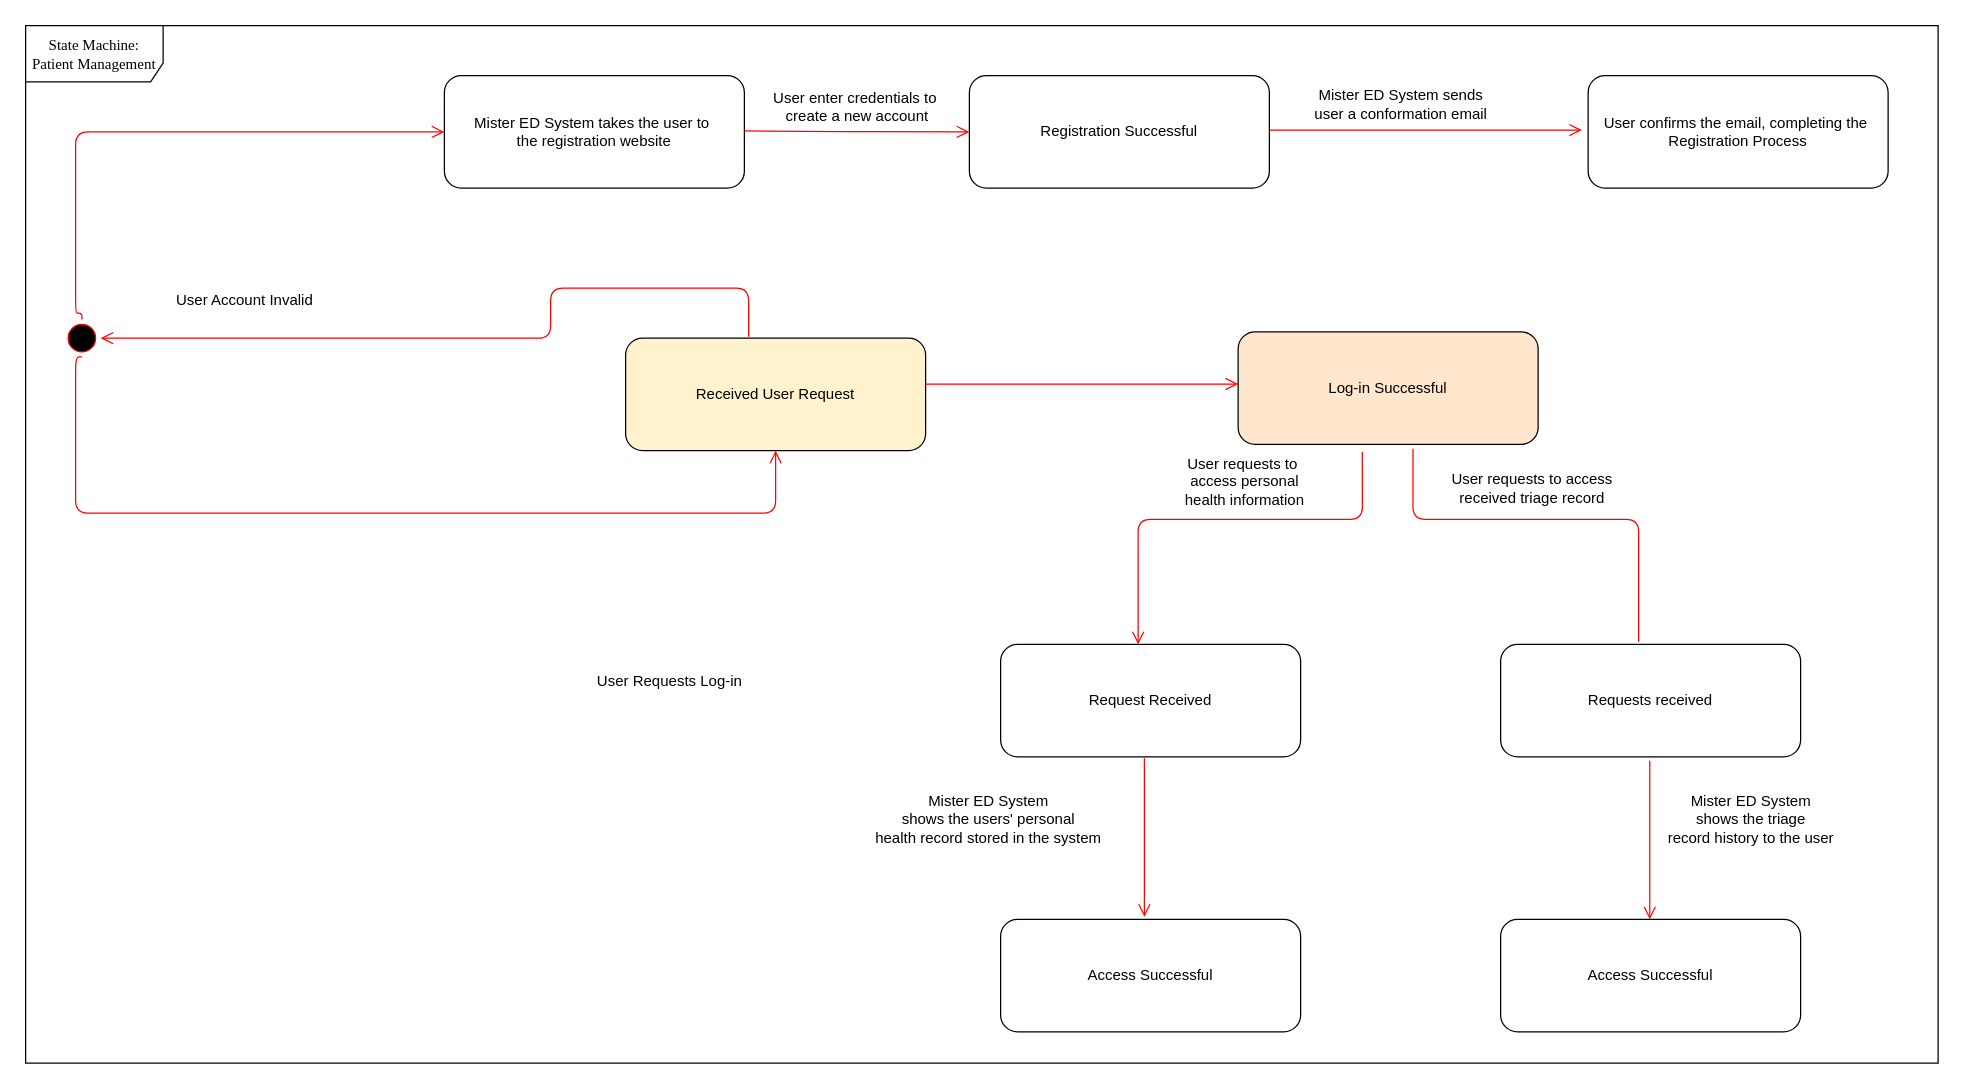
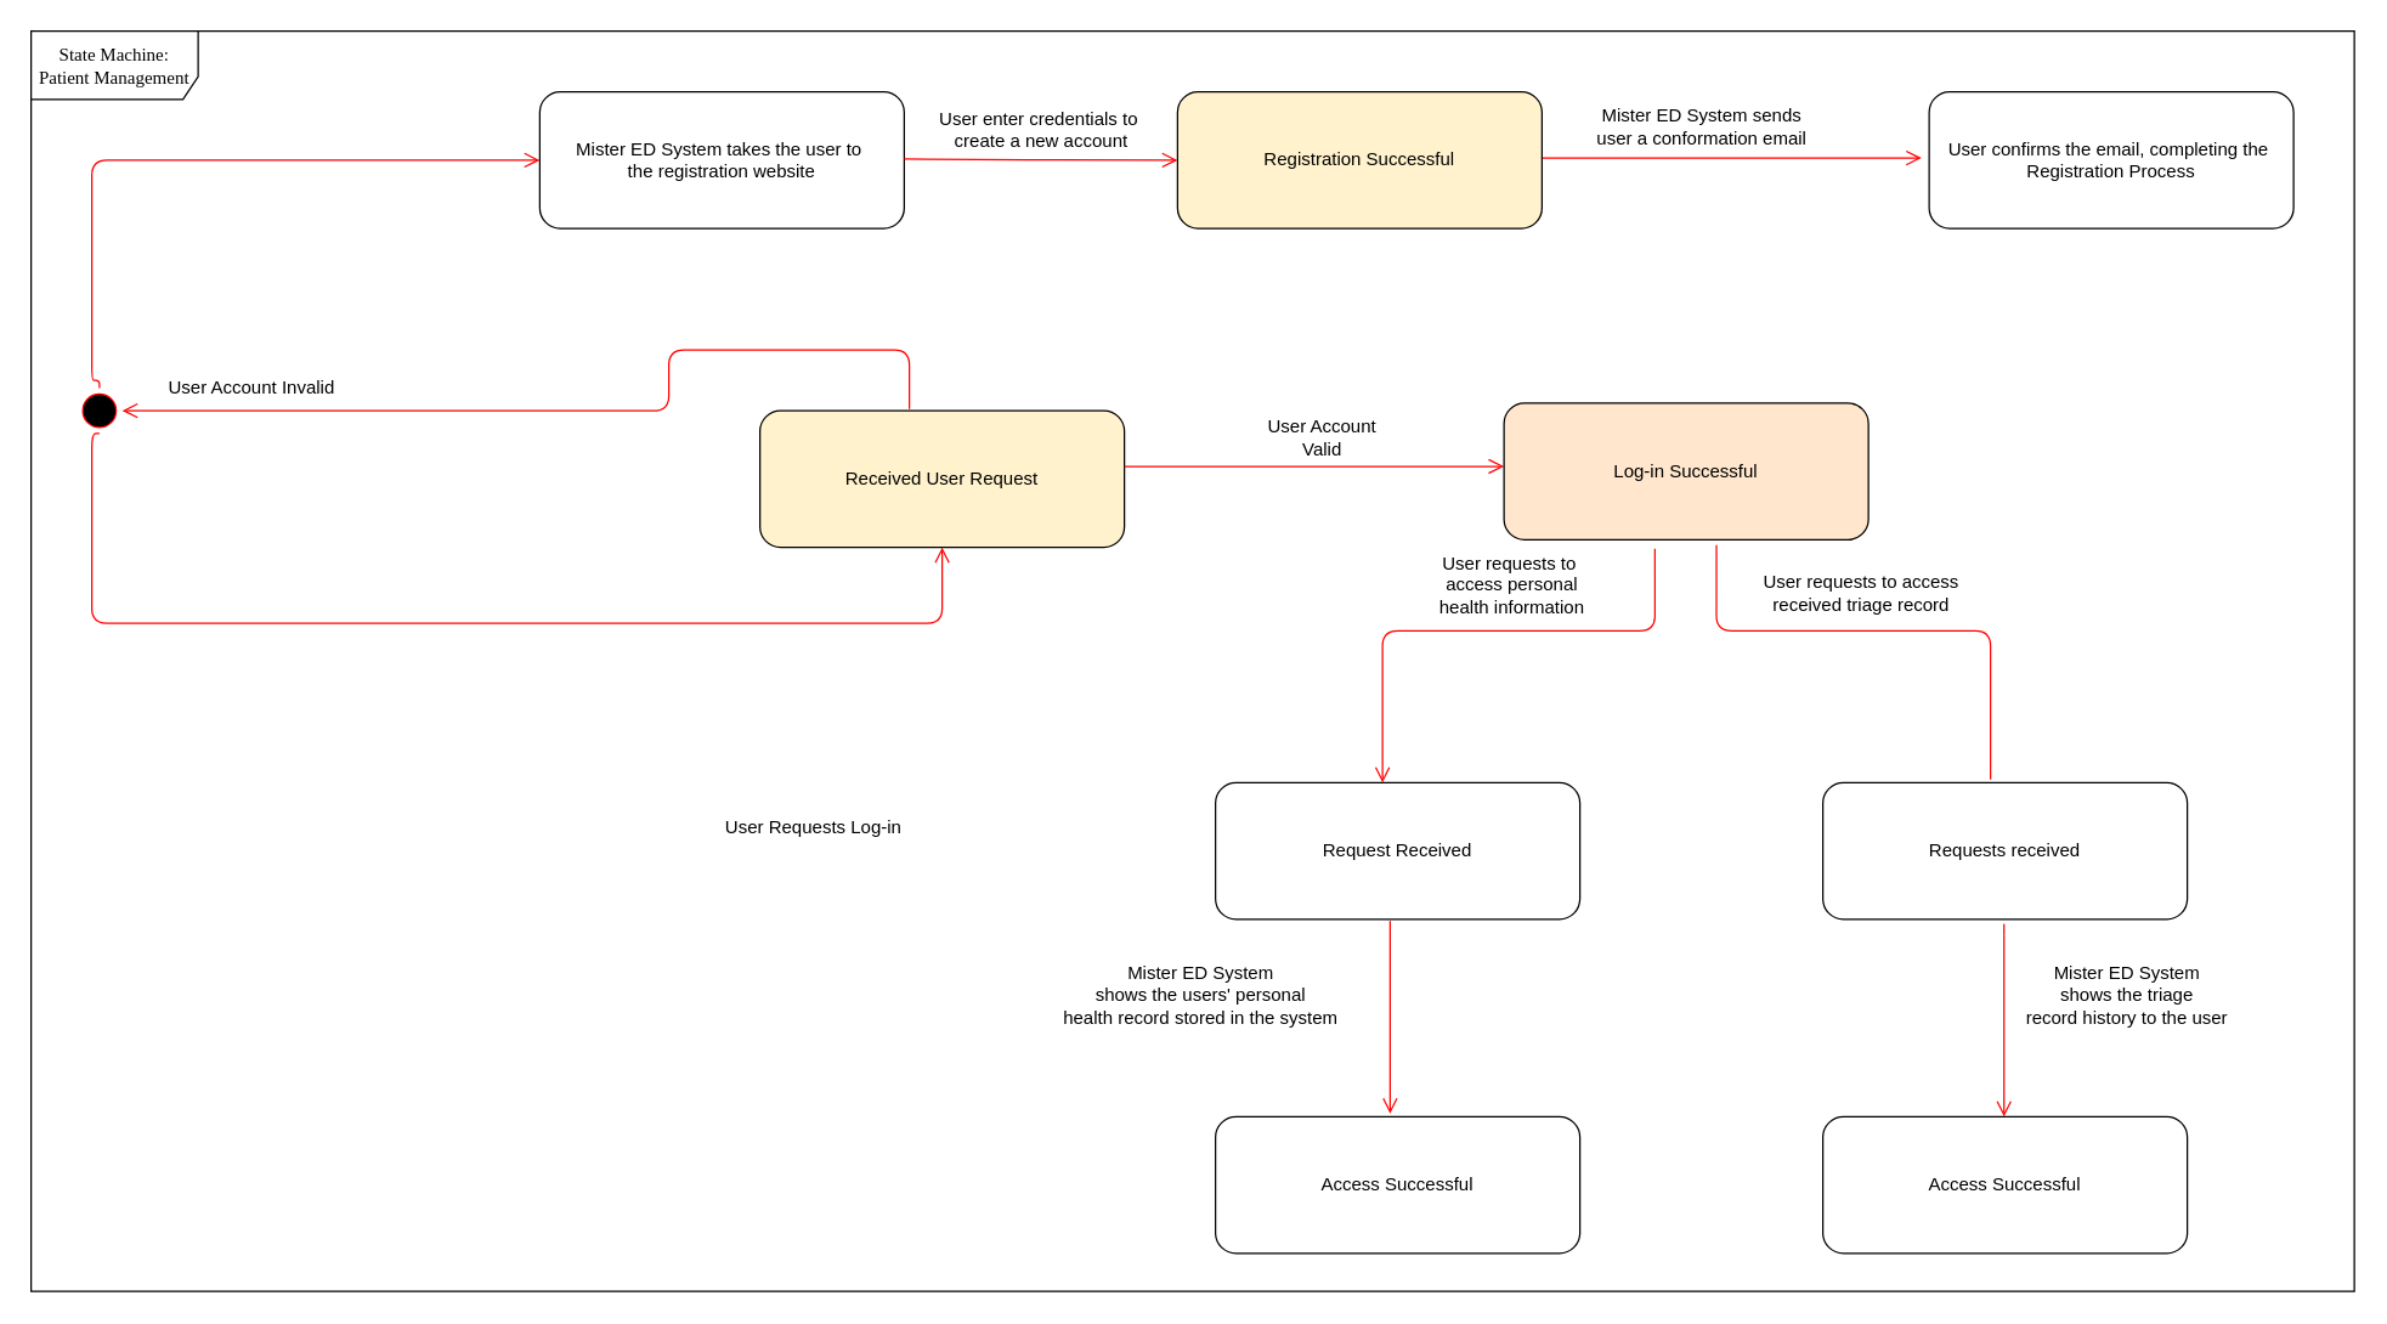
  <mxCell id="0" />
  <mxCell id="1" parent="0" />
  <mxCell id="2" value="State Machine: Patient Management" style="shape=umlFrame;whiteSpace=wrap;html=1;rounded=1;shadow=0;comic=0;labelBackgroundColor=none;strokeWidth=1;fontFamily=Verdana;fontSize=12;align=center;width=110;height=45;" parent="1" vertex="1"><mxGeometry x="20" y="20" width="1530" height="830" as="geometry" /></mxCell>
  <mxCell id="3" value="" style="ellipse;html=1;shape=startState;fillColor=#000000;strokeColor=#ff0000;rounded=1;shadow=0;comic=0;labelBackgroundColor=none;fontFamily=Verdana;fontSize=12;fontColor=#000000;align=center;direction=south;" parent="1" vertex="1"><mxGeometry x="50" y="255" width="30" height="30" as="geometry" /></mxCell>
  <mxCell id="4" style="edgeStyle=orthogonalEdgeStyle;html=1;labelBackgroundColor=none;endArrow=open;endSize=8;strokeColor=#ff0000;fontFamily=Verdana;fontSize=12;align=left;exitX=1;exitY=0.5;exitDx=0;exitDy=0;entryX=0.5;entryY=1;entryDx=0;entryDy=0;" parent="1" source="3" target="8" edge="1"><mxGeometry relative="1" as="geometry"><mxPoint x="620" y="380" as="targetPoint" /><mxPoint x="80" y="412.5" as="sourcePoint" /><Array as="points"><mxPoint x="60" y="285" /><mxPoint x="60" y="410" /><mxPoint x="620" y="410" /></Array></mxGeometry></mxCell>
  <mxCell id="5" value="User Requests Log-in" style="text;html=1;align=center;verticalAlign=middle;resizable=0;points=[];autosize=1;strokeColor=none;fillColor=none;" parent="1" vertex="1"><mxGeometry x="465" y="530" width="140" height="30" as="geometry" /></mxCell>
  <mxCell id="6" style="edgeStyle=orthogonalEdgeStyle;html=1;labelBackgroundColor=none;endArrow=open;endSize=8;strokeColor=#ff0000;fontFamily=Verdana;fontSize=12;align=left;entryX=0;entryY=0.5;entryDx=0;entryDy=0;exitX=0;exitY=0.5;exitDx=0;exitDy=0;" parent="1" source="3" target="9" edge="1"><mxGeometry relative="1" as="geometry"><mxPoint x="265" y="105" as="targetPoint" /><mxPoint x="80" y="360" as="sourcePoint" /><Array as="points"><mxPoint x="65" y="250" /><mxPoint x="60" y="250" /><mxPoint x="60" y="105" /></Array></mxGeometry></mxCell>
  <mxCell id="7" value="User enter credentials to&amp;nbsp;&lt;br&gt;create a new account" style="text;html=1;align=center;verticalAlign=middle;resizable=0;points=[];autosize=1;strokeColor=none;fillColor=none;" parent="1" vertex="1"><mxGeometry x="605" y="65" width="160" height="40" as="geometry" /></mxCell>
  <mxCell id="8" value="Received User Request" style="rounded=1;whiteSpace=wrap;html=1;fillColor=#fff2cc;" vertex="1" parent="1"><mxGeometry x="500" y="270" width="240" height="90" as="geometry" /></mxCell>
  <mxCell id="9" value="Mister ED System takes the user to&amp;nbsp;&lt;br&gt;the registration website" style="rounded=1;whiteSpace=wrap;html=1;" vertex="1" parent="1"><mxGeometry x="355" y="60" width="240" height="90" as="geometry" /></mxCell>
  <mxCell id="10" style="edgeStyle=orthogonalEdgeStyle;html=1;labelBackgroundColor=none;endArrow=open;endSize=8;strokeColor=#ff0000;fontFamily=Verdana;fontSize=12;align=left;entryX=0;entryY=0.5;entryDx=0;entryDy=0;" edge="1" parent="1"><mxGeometry relative="1" as="geometry"><mxPoint x="1265" y="103.57" as="targetPoint" /><mxPoint x="1015" y="103.57" as="sourcePoint" /><Array as="points"><mxPoint x="1105" y="103.57" /></Array></mxGeometry></mxCell>
  <mxCell id="11" style="edgeStyle=orthogonalEdgeStyle;html=1;labelBackgroundColor=none;endArrow=open;endSize=8;strokeColor=#ff0000;fontFamily=Verdana;fontSize=12;align=left;entryX=0;entryY=0.5;entryDx=0;entryDy=0;" edge="1" parent="1" target="12"><mxGeometry relative="1" as="geometry"><mxPoint x="800" y="104.79" as="targetPoint" /><mxPoint x="595" y="104.29" as="sourcePoint" /><Array as="points" /></mxGeometry></mxCell>
- <mxCell id="12" value="Registration Successful" style="rounded=1;whiteSpace=wrap;html=1;" vertex="1" parent="1"><mxGeometry x="775" y="60" width="240" height="90" as="geometry" /></mxCell>
+ <mxCell id="12" value="Registration Successful" style="rounded=1;whiteSpace=wrap;html=1;fillColor=#fff2cc;" vertex="1" parent="1"><mxGeometry x="775" y="60" width="240" height="90" as="geometry" /></mxCell>
  <mxCell id="13" style="edgeStyle=orthogonalEdgeStyle;html=1;labelBackgroundColor=none;endArrow=open;endSize=8;strokeColor=#ff0000;fontFamily=Verdana;fontSize=12;align=left;entryX=0.5;entryY=0;entryDx=0;entryDy=0;exitX=0.41;exitY=-0.012;exitDx=0;exitDy=0;exitPerimeter=0;" edge="1" parent="1" source="8" target="3"><mxGeometry relative="1" as="geometry"><mxPoint x="150" y="270" as="targetPoint" /><mxPoint x="440" y="390" as="sourcePoint" /><Array as="points"><mxPoint x="598" y="230" /><mxPoint x="440" y="230" /><mxPoint x="440" y="270" /></Array></mxGeometry></mxCell>
  <mxCell id="14" value="Mister ED System sends&lt;br&gt;user a conformation email" style="text;html=1;align=center;verticalAlign=middle;resizable=0;points=[];autosize=1;strokeColor=none;fillColor=none;" vertex="1" parent="1"><mxGeometry x="1040" y="63" width="160" height="40" as="geometry" /></mxCell>
  <mxCell id="15" value="User confirms the email, completing the&amp;nbsp;&lt;br&gt;Registration Process" style="rounded=1;whiteSpace=wrap;html=1;" vertex="1" parent="1"><mxGeometry x="1270" y="60" width="240" height="90" as="geometry" /></mxCell>
  <mxCell id="16" style="edgeStyle=orthogonalEdgeStyle;html=1;labelBackgroundColor=none;endArrow=open;endSize=8;strokeColor=#ff0000;fontFamily=Verdana;fontSize=12;align=left;entryX=0;entryY=0.5;entryDx=0;entryDy=0;" edge="1" parent="1"><mxGeometry relative="1" as="geometry"><mxPoint x="990" y="306.73" as="targetPoint" /><mxPoint x="740" y="306.73" as="sourcePoint" /><Array as="points"><mxPoint x="830" y="306.73" /></Array></mxGeometry></mxCell>
  <mxCell id="17" value="Log-in Successful" style="rounded=1;whiteSpace=wrap;html=1;fillColor=#ffe6cc;" vertex="1" parent="1"><mxGeometry x="990" y="265" width="240" height="90" as="geometry" /></mxCell>
+ <mxCell id="18" value="User Account&lt;br&gt;Valid" style="text;html=1;align=center;verticalAlign=middle;resizable=0;points=[];autosize=1;strokeColor=none;fillColor=none;" vertex="1" parent="1"><mxGeometry x="825" y="268" width="90" height="40" as="geometry" /></mxCell>
  <mxCell id="19" style="edgeStyle=orthogonalEdgeStyle;html=1;labelBackgroundColor=none;endArrow=none;endSize=8;strokeColor=#ff0000;fontFamily=Verdana;fontSize=12;align=left;exitX=0.583;exitY=1.038;exitDx=0;exitDy=0;exitPerimeter=0;entryX=0.46;entryY=-0.024;entryDx=0;entryDy=0;entryPerimeter=0;" edge="1" parent="1" source="17" target="21"><mxGeometry relative="1" as="geometry"><mxPoint x="1380" y="515" as="targetPoint" /><mxPoint x="1240" y="312.5" as="sourcePoint" /><Array as="points"><mxPoint x="1130" y="415" /><mxPoint x="1310" y="415" /></Array></mxGeometry></mxCell>
  <mxCell id="20" value="User requests to access &lt;br&gt;received triage record" style="text;html=1;align=center;verticalAlign=middle;resizable=0;points=[];autosize=1;strokeColor=none;fillColor=none;" vertex="1" parent="1"><mxGeometry x="1150" y="370" width="150" height="40" as="geometry" /></mxCell>
  <mxCell id="21" value="Requests received" style="rounded=1;whiteSpace=wrap;html=1;" vertex="1" parent="1"><mxGeometry x="1200" y="515" width="240" height="90" as="geometry" /></mxCell>
  <mxCell id="22" style="edgeStyle=orthogonalEdgeStyle;html=1;labelBackgroundColor=none;endArrow=open;endSize=8;strokeColor=#ff0000;fontFamily=Verdana;fontSize=12;align=left;" edge="1" parent="1"><mxGeometry relative="1" as="geometry"><mxPoint x="1319.31" y="735" as="targetPoint" /><mxPoint x="1319.31" y="615" as="sourcePoint" /><Array as="points"><mxPoint x="1319.31" y="605" /><mxPoint x="1319.31" y="605" /></Array></mxGeometry></mxCell>
  <mxCell id="23" value="Access Successful" style="rounded=1;whiteSpace=wrap;html=1;" vertex="1" parent="1"><mxGeometry x="1200" y="735" width="240" height="90" as="geometry" /></mxCell>
  <mxCell id="24" value="Mister ED System&lt;br&gt;shows the triage&lt;br&gt;record history to the user" style="text;html=1;align=center;verticalAlign=middle;resizable=0;points=[];autosize=1;strokeColor=none;fillColor=none;" vertex="1" parent="1"><mxGeometry x="1320" y="625" width="160" height="60" as="geometry" /></mxCell>
  <mxCell id="25" style="edgeStyle=orthogonalEdgeStyle;html=1;labelBackgroundColor=none;endArrow=open;endSize=8;strokeColor=#ff0000;fontFamily=Verdana;fontSize=12;align=left;exitX=0.414;exitY=1.066;exitDx=0;exitDy=0;exitPerimeter=0;" edge="1" parent="1" source="17"><mxGeometry relative="1" as="geometry"><mxPoint x="910" y="515" as="targetPoint" /><mxPoint x="680" y="405" as="sourcePoint" /><Array as="points"><mxPoint x="1089" y="415" /><mxPoint x="910" y="415" /></Array></mxGeometry></mxCell>
  <mxCell id="26" value="Request Received" style="rounded=1;whiteSpace=wrap;html=1;" vertex="1" parent="1"><mxGeometry x="800" y="515" width="240" height="90" as="geometry" /></mxCell>
  <mxCell id="27" value="User requests to&amp;nbsp;&lt;br&gt;access personal &lt;br&gt;health information" style="text;html=1;align=center;verticalAlign=middle;resizable=0;points=[];autosize=1;strokeColor=none;fillColor=none;" vertex="1" parent="1"><mxGeometry x="935" y="355" width="120" height="60" as="geometry" /></mxCell>
  <mxCell id="28" style="edgeStyle=orthogonalEdgeStyle;html=1;labelBackgroundColor=none;endArrow=open;endSize=8;strokeColor=#ff0000;fontFamily=Verdana;fontSize=12;align=left;" edge="1" parent="1"><mxGeometry relative="1" as="geometry"><mxPoint x="915" y="733" as="targetPoint" /><mxPoint x="915" y="613" as="sourcePoint" /><Array as="points"><mxPoint x="915" y="603" /><mxPoint x="915" y="603" /></Array></mxGeometry></mxCell>
  <mxCell id="29" value="Mister ED System&lt;br&gt;shows the users' personal &lt;br&gt;health record stored in the system" style="text;html=1;align=center;verticalAlign=middle;resizable=0;points=[];autosize=1;strokeColor=none;fillColor=none;" vertex="1" parent="1"><mxGeometry x="690" y="625" width="200" height="60" as="geometry" /></mxCell>
  <mxCell id="30" value="Access Successful" style="rounded=1;whiteSpace=wrap;html=1;" vertex="1" parent="1"><mxGeometry x="800" y="735" width="240" height="90" as="geometry" /></mxCell>
- <mxCell id="31" value="User Account Invalid" style="text;html=1;align=center;verticalAlign=middle;resizable=0;points=[];autosize=1;strokeColor=none;fillColor=none;" vertex="1" parent="1"><mxGeometry x="130" y="225" width="130" height="30" as="geometry" /></mxCell>
+ <mxCell id="31" value="User Account Invalid" style="text;html=1;align=center;verticalAlign=middle;resizable=0;points=[];autosize=1;strokeColor=none;fillColor=none;" vertex="1" parent="1"><mxGeometry x="100" y="240" width="130" height="30" as="geometry" /></mxCell>
